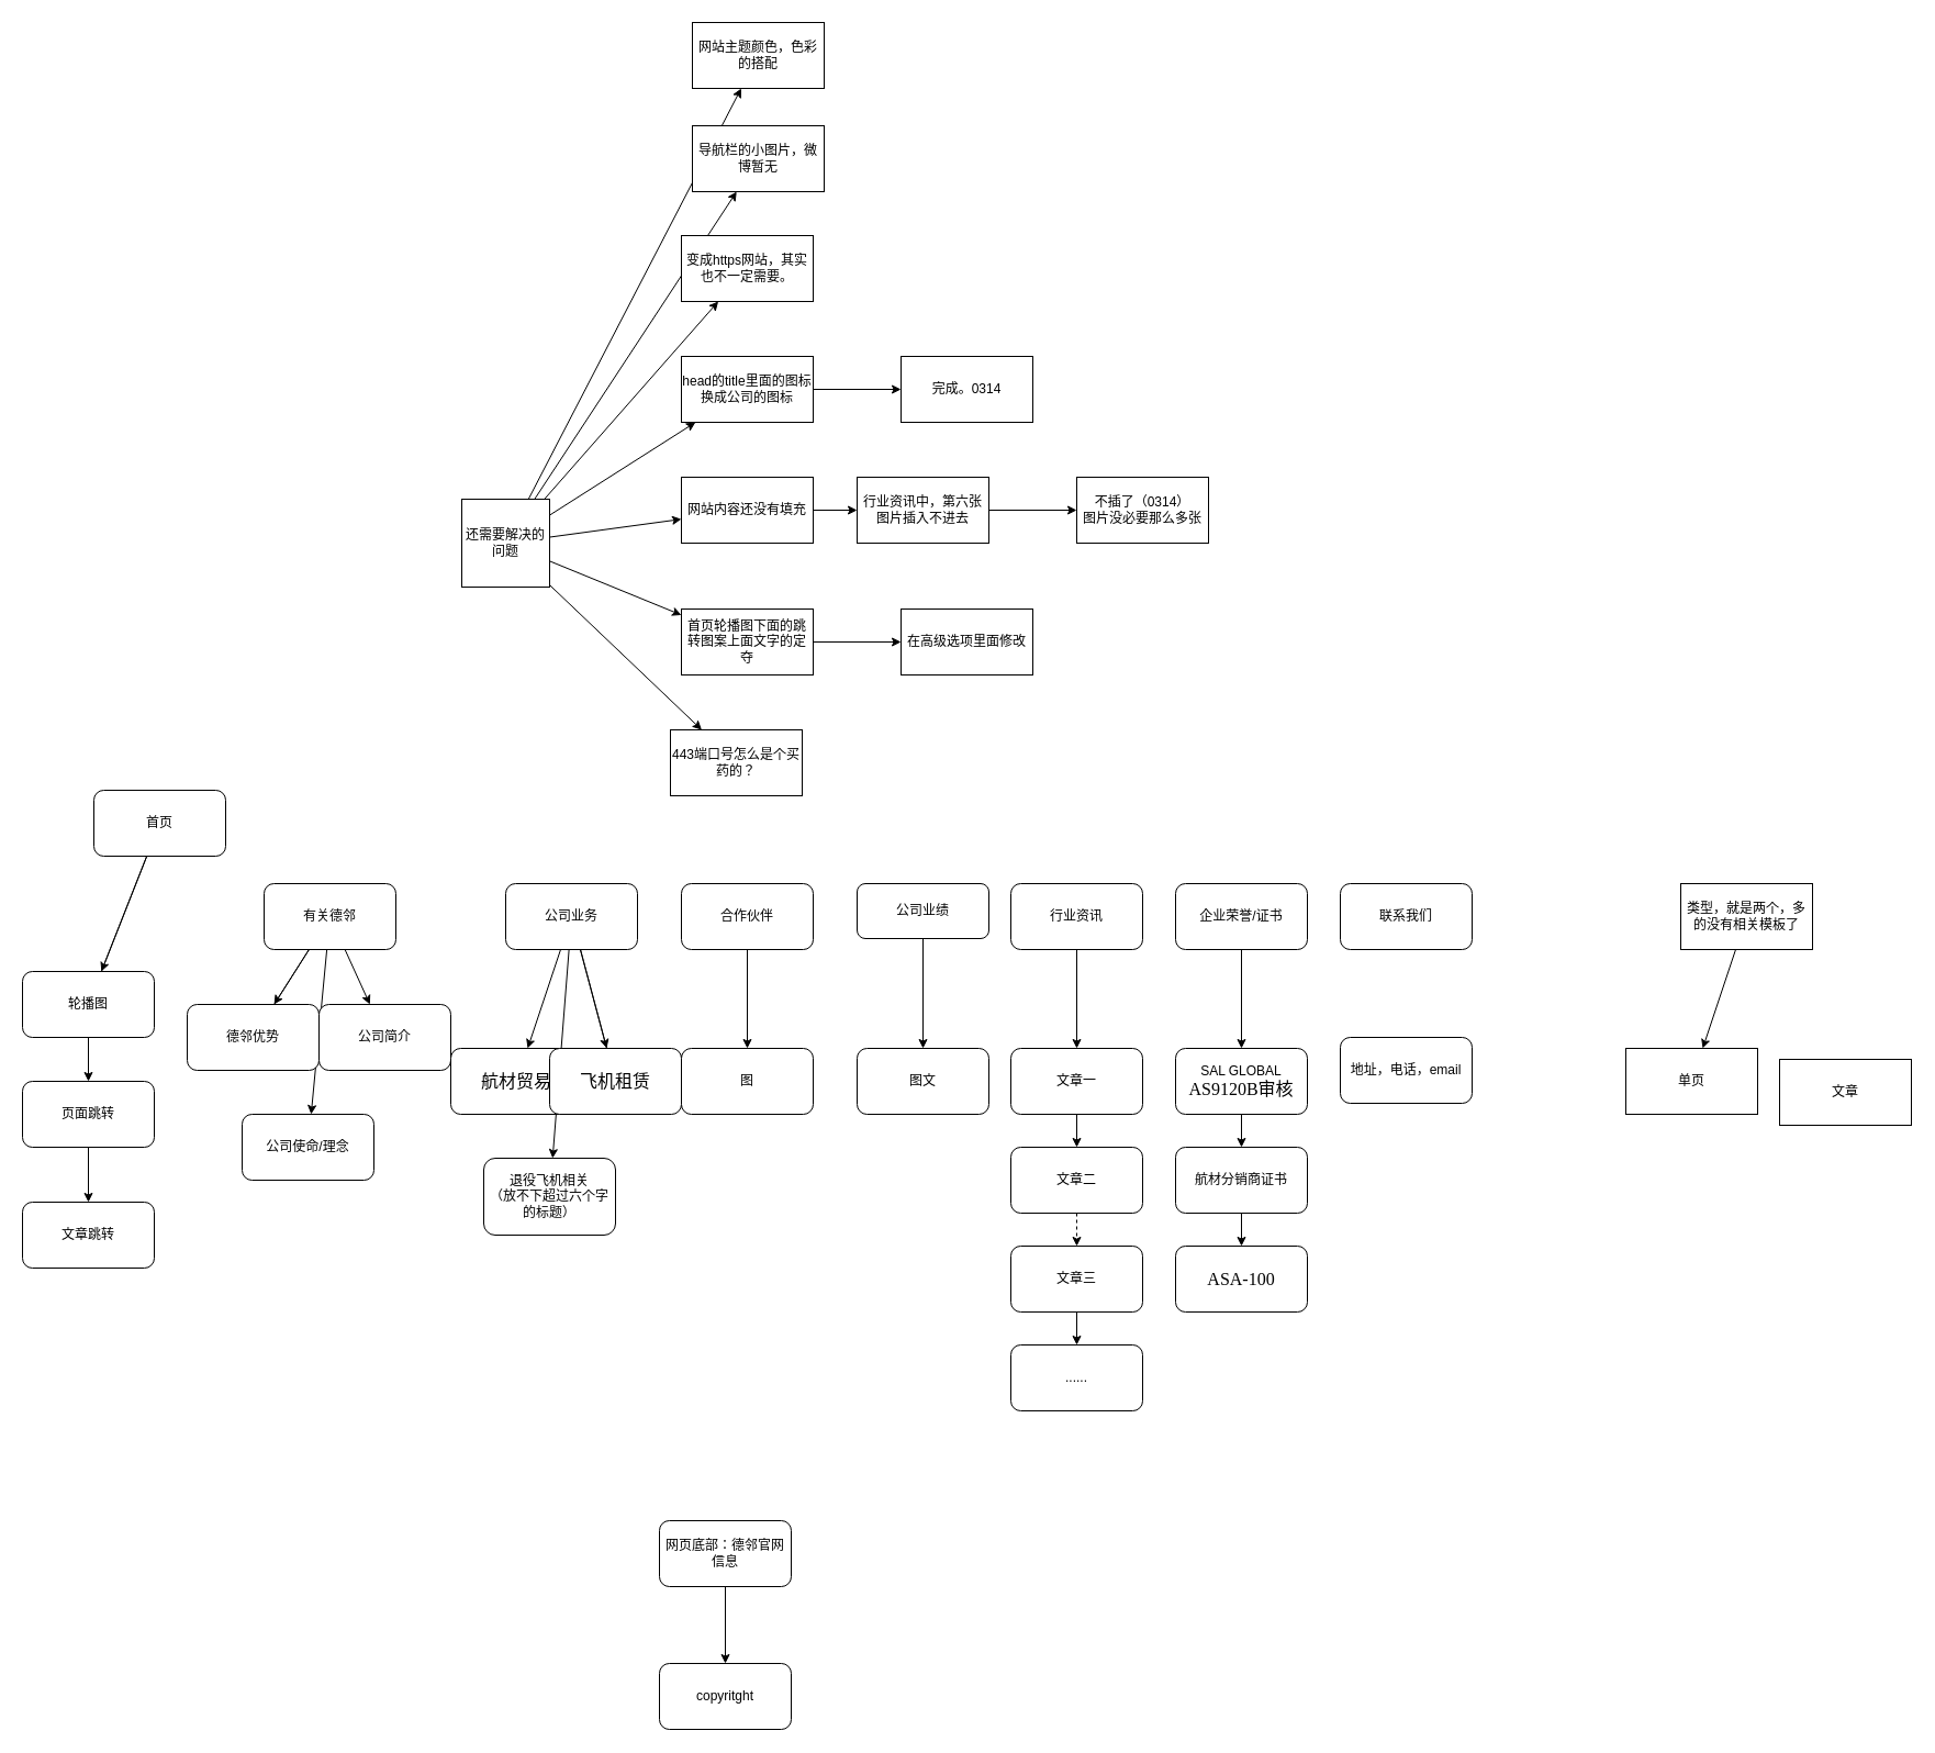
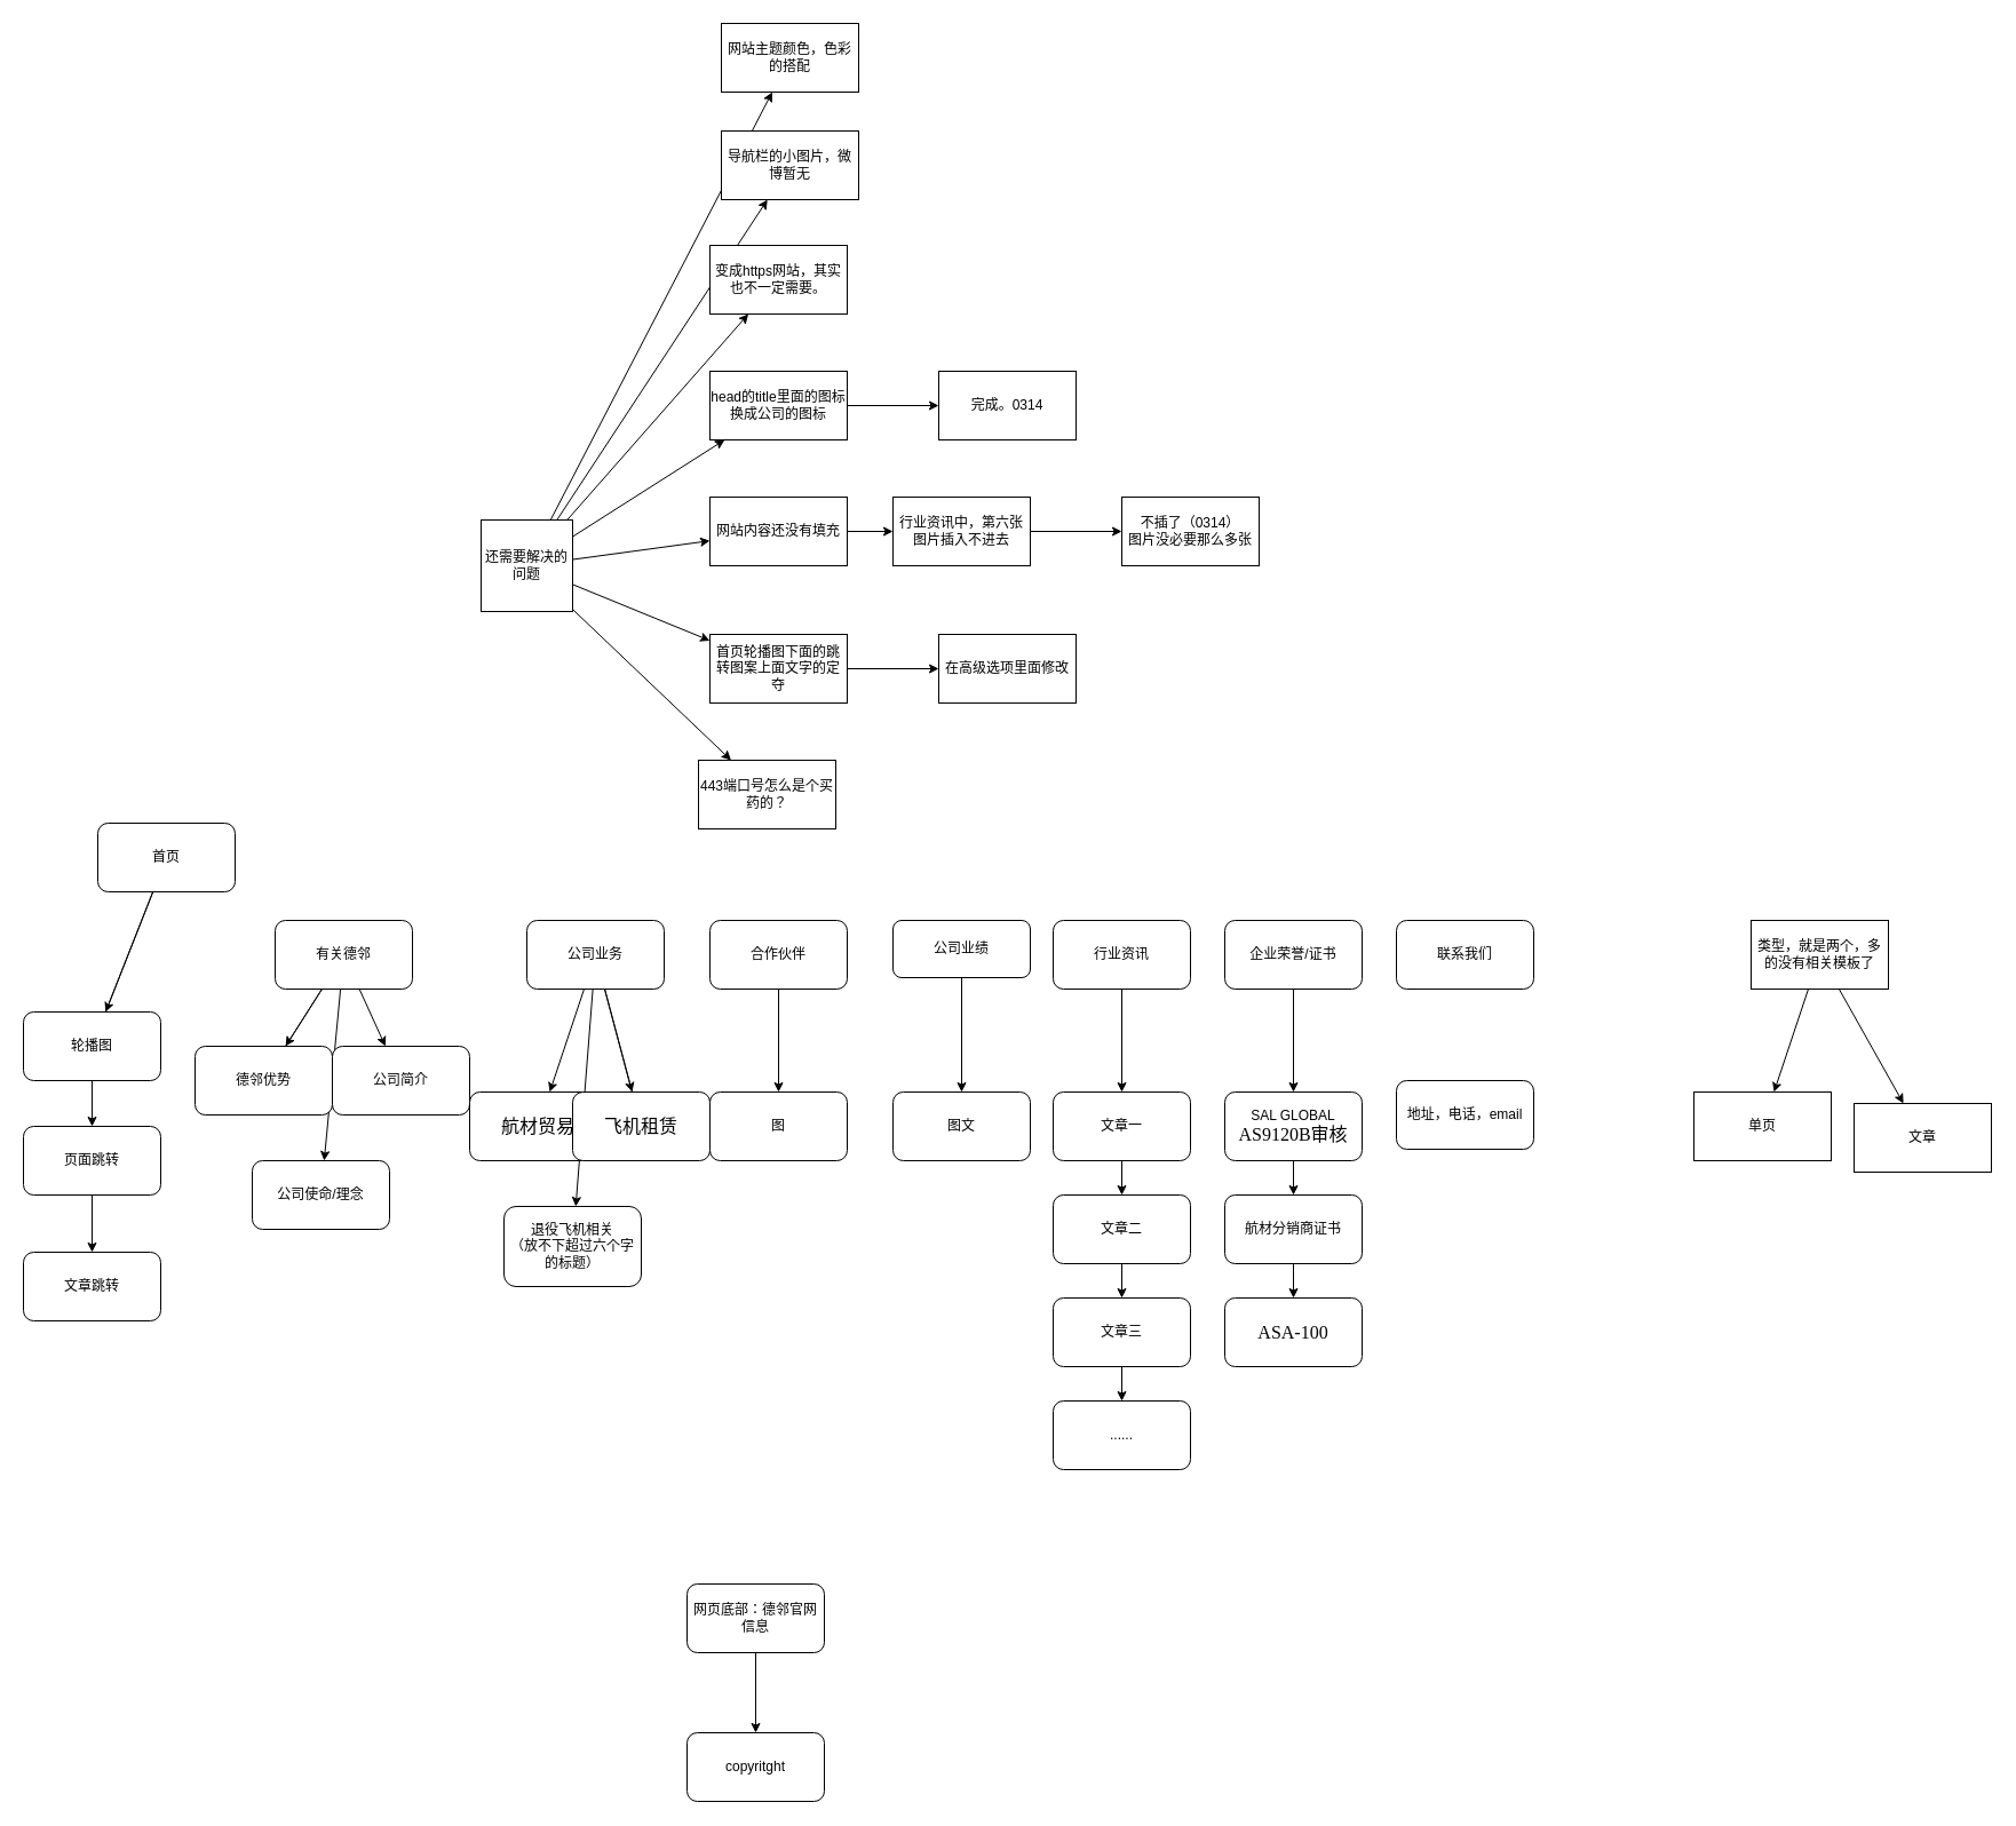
  <mxCell id="0" />
  <mxCell id="1" parent="0" />
  <mxCell id="2" value="" style="edgeStyle=none;html=1;" parent="1" source="4" target="48" edge="1"><mxGeometry relative="1" as="geometry" /></mxCell>
  <mxCell id="3" value="" style="edgeStyle=none;html=1;startArrow=none;" parent="1" source="48" target="24" edge="1"><mxGeometry relative="1" as="geometry" /></mxCell>
  <mxCell id="4" value="首页" style="rounded=1;whiteSpace=wrap;html=1;" parent="1" vertex="1"><mxGeometry x="85" y="719" width="120" height="60" as="geometry" /></mxCell>
  <mxCell id="5" value="联系我们" style="rounded=1;whiteSpace=wrap;html=1;" parent="1" vertex="1"><mxGeometry x="1220" y="804" width="120" height="60" as="geometry" /></mxCell>
  <mxCell id="6" value="" style="edgeStyle=none;html=1;" parent="1" source="9" target="43" edge="1"><mxGeometry relative="1" as="geometry" /></mxCell>
  <mxCell id="7" value="" style="edgeStyle=none;html=1;" parent="1" source="9" target="50" edge="1"><mxGeometry relative="1" as="geometry" /></mxCell>
  <mxCell id="8" style="edgeStyle=none;html=1;" parent="1" source="9" target="44" edge="1"><mxGeometry relative="1" as="geometry" /></mxCell>
  <mxCell id="9" value="公司业务" style="rounded=1;whiteSpace=wrap;html=1;" parent="1" vertex="1"><mxGeometry x="460" y="804" width="120" height="60" as="geometry" /></mxCell>
  <mxCell id="10" value="" style="edgeStyle=none;html=1;" parent="1" source="11" target="42" edge="1"><mxGeometry relative="1" as="geometry" /></mxCell>
  <mxCell id="11" value="合作伙伴" style="rounded=1;whiteSpace=wrap;html=1;" parent="1" vertex="1"><mxGeometry x="620" y="804" width="120" height="60" as="geometry" /></mxCell>
  <mxCell id="12" value="" style="edgeStyle=none;html=1;" parent="1" source="13" target="37" edge="1"><mxGeometry relative="1" as="geometry" /></mxCell>
  <mxCell id="13" value="行业资讯" style="rounded=1;whiteSpace=wrap;html=1;direction=west;" parent="1" vertex="1"><mxGeometry x="920" y="804" width="120" height="60" as="geometry" /></mxCell>
  <mxCell id="14" value="公司业绩" style="rounded=1;whiteSpace=wrap;html=1;" parent="1" vertex="1"><mxGeometry x="780" y="804" width="120" height="50" as="geometry" /></mxCell>
  <mxCell id="15" value="" style="edgeStyle=none;html=1;" parent="1" source="18" target="46" edge="1"><mxGeometry relative="1" as="geometry" /></mxCell>
  <mxCell id="16" value="" style="edgeStyle=none;html=1;" parent="1" source="18" target="20" edge="1"><mxGeometry relative="1" as="geometry" /></mxCell>
  <mxCell id="17" style="edgeStyle=none;html=1;" parent="1" source="18" target="19" edge="1"><mxGeometry relative="1" as="geometry" /></mxCell>
  <mxCell id="18" value="有关德邻" style="whiteSpace=wrap;html=1;rounded=1;" parent="1" vertex="1"><mxGeometry x="240" y="804" width="120" height="60" as="geometry" /></mxCell>
  <mxCell id="19" value="公司简介" style="whiteSpace=wrap;html=1;rounded=1;" parent="1" vertex="1"><mxGeometry x="290" y="914" width="120" height="60" as="geometry" /></mxCell>
  <mxCell id="20" value="公司使命/理念" style="whiteSpace=wrap;html=1;rounded=1;" parent="1" vertex="1"><mxGeometry x="220" y="1014" width="120" height="60" as="geometry" /></mxCell>
  <mxCell id="21" value="" style="edgeStyle=none;html=1;" parent="1" source="22" target="30" edge="1"><mxGeometry relative="1" as="geometry" /></mxCell>
  <mxCell id="22" value="企业荣誉/证书" style="rounded=1;whiteSpace=wrap;html=1;" parent="1" vertex="1"><mxGeometry x="1070" y="804" width="120" height="60" as="geometry" /></mxCell>
  <mxCell id="23" value="" style="edgeStyle=none;html=1;" edge="1" parent="1" source="24" target="80"><mxGeometry relative="1" as="geometry" /></mxCell>
  <mxCell id="24" value="页面跳转" style="whiteSpace=wrap;html=1;rounded=1;" parent="1" vertex="1"><mxGeometry x="20" y="984" width="120" height="60" as="geometry" /></mxCell>
  <mxCell id="25" value="copyritght&lt;br&gt;" style="rounded=1;whiteSpace=wrap;html=1;" parent="1" vertex="1"><mxGeometry x="600" y="1514" width="120" height="60" as="geometry" /></mxCell>
  <mxCell id="26" style="edgeStyle=none;html=1;" parent="1" source="27" target="25" edge="1"><mxGeometry relative="1" as="geometry" /></mxCell>
  <mxCell id="27" value="网页底部：德邻官网信息" style="whiteSpace=wrap;html=1;rounded=1;" parent="1" vertex="1"><mxGeometry x="600" y="1384" width="120" height="60" as="geometry" /></mxCell>
  <mxCell id="28" value="地址，电话，email" style="whiteSpace=wrap;html=1;rounded=1;" parent="1" vertex="1"><mxGeometry x="1220" y="944" width="120" height="60" as="geometry" /></mxCell>
  <mxCell id="29" value="" style="edgeStyle=none;html=1;" parent="1" source="30" target="32" edge="1"><mxGeometry relative="1" as="geometry" /></mxCell>
  <mxCell id="30" value="SAL GLOBAL&lt;br&gt;&lt;span lang=&quot;EN-US&quot; style=&quot;font-size: 12.0pt ; font-family: &amp;#34;times new roman&amp;#34; , serif&quot;&gt;AS9120B&lt;/span&gt;&lt;span style=&quot;font-size: 12.0pt&quot;&gt;审核&lt;/span&gt;" style="whiteSpace=wrap;html=1;rounded=1;" parent="1" vertex="1"><mxGeometry x="1070" y="954" width="120" height="60" as="geometry" /></mxCell>
  <mxCell id="31" value="" style="edgeStyle=none;html=1;" parent="1" source="32" target="33" edge="1"><mxGeometry relative="1" as="geometry" /></mxCell>
  <mxCell id="32" value="航材分销商证书" style="whiteSpace=wrap;html=1;rounded=1;" parent="1" vertex="1"><mxGeometry x="1070" y="1044" width="120" height="60" as="geometry" /></mxCell>
  <mxCell id="33" value="&lt;span lang=&quot;EN-US&quot; style=&quot;font-size: 12.0pt ; font-family: &amp;#34;times new roman&amp;#34; , serif&quot;&gt;ASA-100&lt;/span&gt;" style="whiteSpace=wrap;html=1;rounded=1;" parent="1" vertex="1"><mxGeometry x="1070" y="1134" width="120" height="60" as="geometry" /></mxCell>
  <mxCell id="34" value="图文" style="rounded=1;whiteSpace=wrap;html=1;" parent="1" vertex="1"><mxGeometry x="780" y="954" width="120" height="60" as="geometry" /></mxCell>
  <mxCell id="35" value="" style="endArrow=classic;html=1;entryX=0.5;entryY=0;entryDx=0;entryDy=0;exitX=0.5;exitY=1;exitDx=0;exitDy=0;" parent="1" source="14" target="34" edge="1"><mxGeometry width="50" height="50" relative="1" as="geometry"><mxPoint x="760" y="984" as="sourcePoint" /><mxPoint x="810" y="934" as="targetPoint" /></mxGeometry></mxCell>
  <mxCell id="36" value="" style="edgeStyle=none;html=1;" parent="1" source="37" target="39" edge="1"><mxGeometry relative="1" as="geometry" /></mxCell>
  <mxCell id="37" value="文章一" style="whiteSpace=wrap;html=1;rounded=1;" parent="1" vertex="1"><mxGeometry x="920" y="954" width="120" height="60" as="geometry" /></mxCell>
- <mxCell id="38" value="" style="edgeStyle=none;html=1;dashed=1;" parent="1" source="39" target="41" edge="1"><mxGeometry relative="1" as="geometry" /></mxCell>
+ <mxCell id="38" value="" style="edgeStyle=none;html=1;" parent="1" source="39" target="41" edge="1"><mxGeometry relative="1" as="geometry" /></mxCell>
  <mxCell id="39" value="文章二" style="whiteSpace=wrap;html=1;rounded=1;" parent="1" vertex="1"><mxGeometry x="920" y="1044" width="120" height="60" as="geometry" /></mxCell>
  <mxCell id="40" value="" style="edgeStyle=none;html=1;" parent="1" source="41" target="45" edge="1"><mxGeometry relative="1" as="geometry" /></mxCell>
  <mxCell id="41" value="文章三" style="whiteSpace=wrap;html=1;rounded=1;" parent="1" vertex="1"><mxGeometry x="920" y="1134" width="120" height="60" as="geometry" /></mxCell>
  <mxCell id="42" value="图" style="whiteSpace=wrap;html=1;rounded=1;" parent="1" vertex="1"><mxGeometry x="620" y="954" width="120" height="60" as="geometry" /></mxCell>
  <mxCell id="43" value="&lt;span style=&quot;font-size: 12.0pt&quot;&gt;航材贸易&lt;/span&gt;" style="whiteSpace=wrap;html=1;rounded=1;" parent="1" vertex="1"><mxGeometry x="410" y="954" width="120" height="60" as="geometry" /></mxCell>
  <mxCell id="44" value="退役飞机相关&lt;br&gt;（放不下超过六个字的标题）" style="whiteSpace=wrap;html=1;rounded=1;" parent="1" vertex="1"><mxGeometry x="440" y="1054" width="120" height="70" as="geometry" /></mxCell>
  <mxCell id="45" value="......" style="whiteSpace=wrap;html=1;rounded=1;" parent="1" vertex="1"><mxGeometry x="920" y="1224" width="120" height="60" as="geometry" /></mxCell>
  <mxCell id="46" value="德邻优势" style="whiteSpace=wrap;html=1;rounded=1;" parent="1" vertex="1"><mxGeometry x="170" y="914" width="120" height="60" as="geometry" /></mxCell>
  <mxCell id="47" value="" style="edgeStyle=none;html=1;endArrow=none;" parent="1" source="18" target="46" edge="1"><mxGeometry relative="1" as="geometry"><mxPoint x="291.556" y="864" as="sourcePoint" /><mxPoint x="302.444" y="1074" as="targetPoint" /></mxGeometry></mxCell>
  <mxCell id="48" value="轮播图" style="whiteSpace=wrap;html=1;rounded=1;" parent="1" vertex="1"><mxGeometry x="20" y="884" width="120" height="60" as="geometry" /></mxCell>
  <mxCell id="49" value="" style="edgeStyle=none;html=1;endArrow=none;" parent="1" source="4" target="48" edge="1"><mxGeometry relative="1" as="geometry"><mxPoint x="82" y="864" as="sourcePoint" /><mxPoint x="88" y="954" as="targetPoint" /></mxGeometry></mxCell>
  <mxCell id="50" value="&lt;p class=&quot;MsoListParagraph&quot; style=&quot;margin-left: 21.0pt ; text-indent: -21.0pt ; line-height: 150%&quot;&gt;&lt;span style=&quot;font-size: 12.0pt ; line-height: 150%&quot;&gt;飞机租赁&lt;/span&gt;&lt;span lang=&quot;EN-US&quot; style=&quot;font-size: 12.0pt ; line-height: 150% ; font-family: &amp;#34;times new roman&amp;#34; , serif&quot;&gt;&lt;/span&gt;&lt;/p&gt;" style="whiteSpace=wrap;html=1;rounded=1;" parent="1" vertex="1"><mxGeometry x="500" y="954" width="120" height="60" as="geometry" /></mxCell>
  <mxCell id="51" value="" style="edgeStyle=none;html=1;endArrow=none;" parent="1" source="9" target="50" edge="1"><mxGeometry relative="1" as="geometry"><mxPoint x="518.846" y="864" as="sourcePoint" /><mxPoint x="511.154" y="1064" as="targetPoint" /></mxGeometry></mxCell>
  <mxCell id="52" value="" style="edgeStyle=none;html=1;" parent="1" source="54" target="55" edge="1"><mxGeometry relative="1" as="geometry" /></mxCell>
+ <mxCell id="53" value="" style="edgeStyle=none;html=1;" parent="1" source="54" target="56" edge="1"><mxGeometry relative="1" as="geometry" /></mxCell>
  <mxCell id="54" value="类型，就是两个，多的没有相关模板了" style="rounded=0;whiteSpace=wrap;html=1;" parent="1" vertex="1"><mxGeometry x="1530" y="804" width="120" height="60" as="geometry" /></mxCell>
  <mxCell id="55" value="单页" style="whiteSpace=wrap;html=1;rounded=0;" parent="1" vertex="1"><mxGeometry x="1480" y="954" width="120" height="60" as="geometry" /></mxCell>
  <mxCell id="56" value="文章" style="whiteSpace=wrap;html=1;rounded=0;" parent="1" vertex="1"><mxGeometry x="1620" y="964" width="120" height="60" as="geometry" /></mxCell>
  <mxCell id="57" value="" style="edgeStyle=none;html=1;" parent="1" source="64" target="66" edge="1"><mxGeometry relative="1" as="geometry" /></mxCell>
  <mxCell id="58" value="" style="edgeStyle=none;html=1;" parent="1" source="64" target="68" edge="1"><mxGeometry relative="1" as="geometry" /></mxCell>
  <mxCell id="59" value="" style="edgeStyle=none;html=1;" parent="1" source="64" target="71" edge="1"><mxGeometry relative="1" as="geometry" /></mxCell>
  <mxCell id="60" value="" style="edgeStyle=none;html=1;" parent="1" source="64" target="72" edge="1"><mxGeometry relative="1" as="geometry" /></mxCell>
  <mxCell id="61" value="" style="edgeStyle=none;html=1;" parent="1" source="64" target="73" edge="1"><mxGeometry relative="1" as="geometry" /></mxCell>
  <mxCell id="62" value="" style="edgeStyle=none;html=1;" parent="1" source="64" target="74" edge="1"><mxGeometry relative="1" as="geometry" /></mxCell>
  <mxCell id="63" value="" style="edgeStyle=none;html=1;" parent="1" source="64" target="79" edge="1"><mxGeometry relative="1" as="geometry" /></mxCell>
  <mxCell id="64" value="还需要解决的问题" style="whiteSpace=wrap;html=1;aspect=fixed;" parent="1" vertex="1"><mxGeometry x="420" y="454" width="80" height="80" as="geometry" /></mxCell>
  <mxCell id="65" value="" style="edgeStyle=none;html=1;" parent="1" source="66" target="76" edge="1"><mxGeometry relative="1" as="geometry" /></mxCell>
  <mxCell id="66" value="网站内容还没有填充" style="whiteSpace=wrap;html=1;" parent="1" vertex="1"><mxGeometry x="620" y="434" width="120" height="60" as="geometry" /></mxCell>
  <mxCell id="67" value="" style="edgeStyle=none;html=1;" parent="1" source="68" target="69" edge="1"><mxGeometry relative="1" as="geometry" /></mxCell>
  <mxCell id="68" value="首页轮播图下面的跳转图案上面文字的定夺" style="whiteSpace=wrap;html=1;" parent="1" vertex="1"><mxGeometry x="620" y="554" width="120" height="60" as="geometry" /></mxCell>
  <mxCell id="69" value="在高级选项里面修改" style="whiteSpace=wrap;html=1;" parent="1" vertex="1"><mxGeometry x="820" y="554" width="120" height="60" as="geometry" /></mxCell>
  <mxCell id="70" value="" style="edgeStyle=none;html=1;" parent="1" source="71" target="78" edge="1"><mxGeometry relative="1" as="geometry" /></mxCell>
  <mxCell id="71" value="head的title里面的图标换成公司的图标" style="whiteSpace=wrap;html=1;" parent="1" vertex="1"><mxGeometry x="620" y="324" width="120" height="60" as="geometry" /></mxCell>
  <mxCell id="72" value="变成https网站，其实也不一定需要。" style="whiteSpace=wrap;html=1;" parent="1" vertex="1"><mxGeometry x="620" y="214" width="120" height="60" as="geometry" /></mxCell>
  <mxCell id="73" value="导航栏的小图片，微博暂无&lt;br&gt;" style="whiteSpace=wrap;html=1;" parent="1" vertex="1"><mxGeometry x="630" y="114" width="120" height="60" as="geometry" /></mxCell>
  <mxCell id="74" value="网站主题颜色，色彩的搭配" style="whiteSpace=wrap;html=1;" parent="1" vertex="1"><mxGeometry x="630" y="20" width="120" height="60" as="geometry" /></mxCell>
  <mxCell id="75" value="" style="edgeStyle=none;html=1;" parent="1" source="76" target="77" edge="1"><mxGeometry relative="1" as="geometry" /></mxCell>
  <mxCell id="76" value="行业资讯中，第六张图片插入不进去" style="whiteSpace=wrap;html=1;" parent="1" vertex="1"><mxGeometry x="780" y="434" width="120" height="60" as="geometry" /></mxCell>
  <mxCell id="77" value="不插了（0314）&lt;br&gt;图片没必要那么多张" style="whiteSpace=wrap;html=1;" parent="1" vertex="1"><mxGeometry x="980" y="434" width="120" height="60" as="geometry" /></mxCell>
  <mxCell id="78" value="完成。0314" style="whiteSpace=wrap;html=1;" parent="1" vertex="1"><mxGeometry x="820" y="324" width="120" height="60" as="geometry" /></mxCell>
  <mxCell id="79" value="443端口号怎么是个买药的？" style="whiteSpace=wrap;html=1;" parent="1" vertex="1"><mxGeometry x="610" y="664" width="120" height="60" as="geometry" /></mxCell>
  <mxCell id="80" value="文章跳转" style="whiteSpace=wrap;html=1;rounded=1;" vertex="1" parent="1"><mxGeometry x="20" y="1094" width="120" height="60" as="geometry" /></mxCell>
